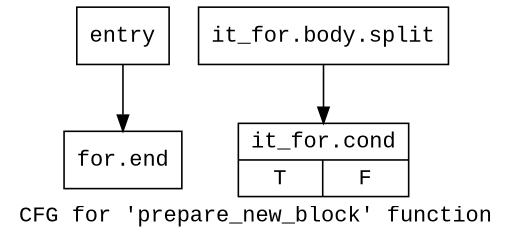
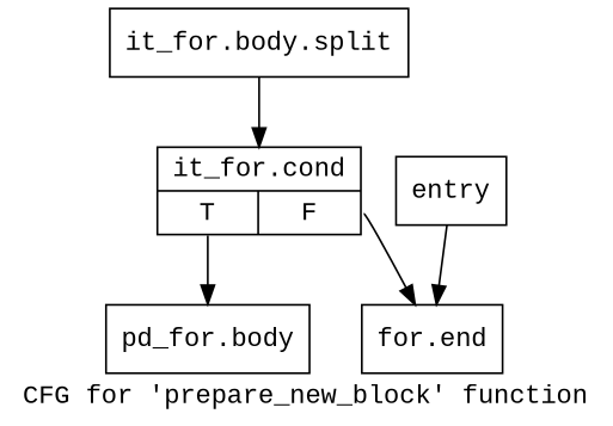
  digraph {
    fontname="Liberation Mono"
    label="CFG for 'prepare_new_block' function"
    node [fontname="Liberation Mono" shape=record]
    edge [fontname="Liberation Mono"]
    n1 [label="{entry}"]
    n2 [label="{for.end}"]
    n3 [label="{it_for.cond|{<s0>T|<s1>F}}"]
+   n4 [label="{pd_for.body}"]
    n5 [label="{it_for.body.split}"]
    n1 -> n2
+   n3 -> n2 [tailport=s1]
+   n3 -> n4 [tailport=s0]
    n5 -> n3
  }
